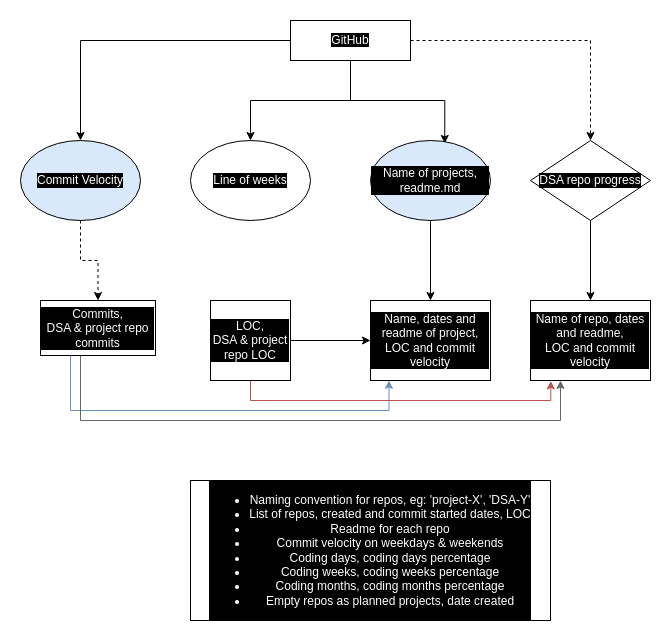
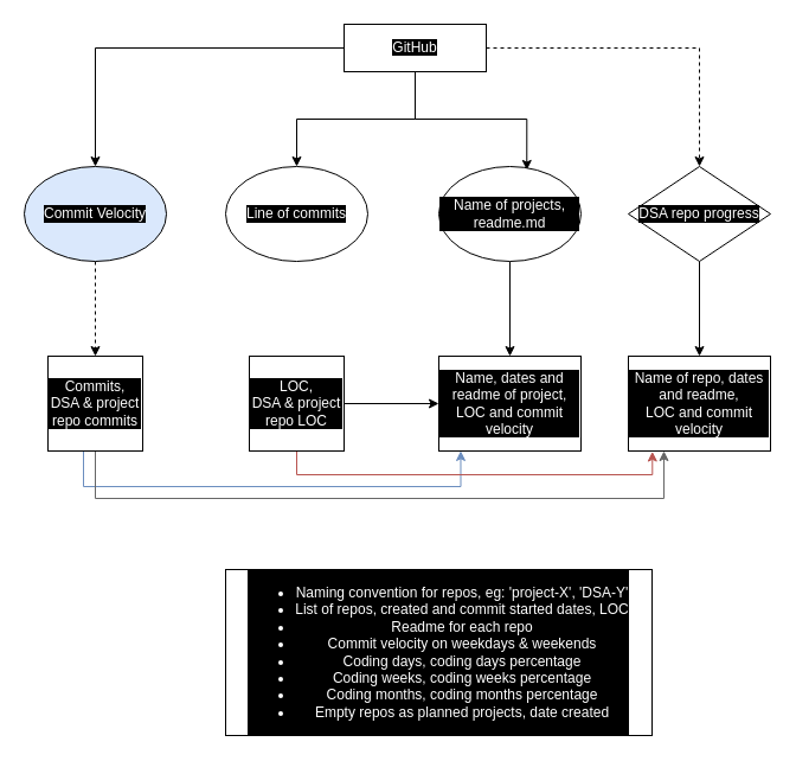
  <mxCell id="0" />
  <mxCell id="1" parent="0" />
  <mxCell id="2" style="edgeStyle=orthogonalEdgeStyle;rounded=0;orthogonalLoop=1;jettySize=auto;html=1;fontColor=#ffffff;" edge="1" parent="1" source="6" target="8"><mxGeometry relative="1" as="geometry" /></mxCell>
  <mxCell id="3" style="edgeStyle=orthogonalEdgeStyle;rounded=0;orthogonalLoop=1;jettySize=auto;html=1;entryX=0.5;entryY=0;entryDx=0;entryDy=0;fontColor=#ffffff;" edge="1" parent="1" source="6" target="9"><mxGeometry relative="1" as="geometry" /></mxCell>
  <mxCell id="4" style="edgeStyle=orthogonalEdgeStyle;rounded=0;orthogonalLoop=1;jettySize=auto;html=1;entryX=0.619;entryY=0.037;entryDx=0;entryDy=0;entryPerimeter=0;fontColor=#ffffff;" edge="1" parent="1" source="6" target="11"><mxGeometry relative="1" as="geometry" /></mxCell>
  <mxCell id="5" style="edgeStyle=orthogonalEdgeStyle;rounded=0;orthogonalLoop=1;jettySize=auto;html=1;entryX=0.5;entryY=0;entryDx=0;entryDy=0;fontColor=#ffffff;dashed=1;" edge="1" parent="1" source="6" target="13"><mxGeometry relative="1" as="geometry" /></mxCell>
  <mxCell id="6" value="&lt;span style=&quot;background-color: rgb(0, 0, 0);&quot;&gt;&lt;font color=&quot;#ffffff&quot;&gt;GitHub&lt;/font&gt;&lt;/span&gt;" style="rounded=0;whiteSpace=wrap;html=1;" vertex="1" parent="1"><mxGeometry x="290" y="20" width="120" height="40" as="geometry" /></mxCell>
  <mxCell id="7" style="edgeStyle=orthogonalEdgeStyle;rounded=0;orthogonalLoop=1;jettySize=auto;html=1;fontColor=#ffffff;dashed=1;" edge="1" parent="1" source="8" target="16"><mxGeometry relative="1" as="geometry" /></mxCell>
  <mxCell id="8" value="Commit Velocity" style="ellipse;whiteSpace=wrap;html=1;labelBackgroundColor=#000000;fontColor=#ffffff;fillColor=#dae8fc;" vertex="1" parent="1"><mxGeometry x="20" y="140" width="120" height="80" as="geometry" /></mxCell>
- <mxCell id="9" value="Line of weeks" style="ellipse;whiteSpace=wrap;html=1;labelBackgroundColor=#000000;fontColor=#ffffff;" vertex="1" parent="1"><mxGeometry x="190" y="140" width="120" height="80" as="geometry" /></mxCell>
+ <mxCell id="9" value="Line of commits" style="ellipse;whiteSpace=wrap;html=1;labelBackgroundColor=#000000;fontColor=#ffffff;" vertex="1" parent="1"><mxGeometry x="190" y="140" width="120" height="80" as="geometry" /></mxCell>
  <mxCell id="10" style="edgeStyle=orthogonalEdgeStyle;rounded=0;orthogonalLoop=1;jettySize=auto;html=1;fontColor=#ffffff;" edge="1" parent="1" source="11" target="20"><mxGeometry relative="1" as="geometry" /></mxCell>
- <mxCell id="11" value="Name of projects, readme.md" style="ellipse;whiteSpace=wrap;html=1;labelBackgroundColor=#000000;fontColor=#ffffff;fillColor=#dae8fc;" vertex="1" parent="1"><mxGeometry x="370" y="140" width="120" height="80" as="geometry" /></mxCell>
+ <mxCell id="11" value="Name of projects, readme.md" style="ellipse;whiteSpace=wrap;html=1;labelBackgroundColor=#000000;fontColor=#ffffff;" vertex="1" parent="1"><mxGeometry x="370" y="140" width="120" height="80" as="geometry" /></mxCell>
  <mxCell id="12" style="edgeStyle=orthogonalEdgeStyle;rounded=0;orthogonalLoop=1;jettySize=auto;html=1;entryX=0.5;entryY=0;entryDx=0;entryDy=0;fontColor=#ffffff;" edge="1" parent="1" source="13" target="21"><mxGeometry relative="1" as="geometry" /></mxCell>
  <mxCell id="13" value="DSA repo progress" style="rhombus;whiteSpace=wrap;html=1;labelBackgroundColor=#000000;fontColor=#ffffff;" vertex="1" parent="1"><mxGeometry x="530" y="140" width="120" height="80" as="geometry" /></mxCell>
  <mxCell id="14" style="edgeStyle=orthogonalEdgeStyle;rounded=0;orthogonalLoop=1;jettySize=auto;html=1;entryX=0.154;entryY=0.999;entryDx=0;entryDy=0;entryPerimeter=0;fontColor=#ffffff;fillColor=#dae8fc;strokeColor=#6c8ebf;" edge="1" parent="1" source="16" target="20"><mxGeometry relative="1" as="geometry"><Array as="points"><mxPoint x="70" y="410" /><mxPoint x="389" y="410" /></Array></mxGeometry></mxCell>
  <mxCell id="15" style="edgeStyle=orthogonalEdgeStyle;rounded=0;orthogonalLoop=1;jettySize=auto;html=1;fontColor=#ffffff;entryX=0.25;entryY=1;entryDx=0;entryDy=0;fillColor=#f5f5f5;strokeColor=#666666;" edge="1" parent="1" source="16" target="21"><mxGeometry relative="1" as="geometry"><mxPoint x="560" y="390" as="targetPoint" /><Array as="points"><mxPoint x="80" y="420" /><mxPoint x="560" y="420" /></Array></mxGeometry></mxCell>
- <mxCell id="16" value="Commits,&lt;br&gt;DSA &amp;amp; project repo commits" style="whiteSpace=wrap;html=1;aspect=fixed;labelBackgroundColor=#000000;fontColor=#ffffff;" vertex="1" parent="1"><mxGeometry x="40" y="300" width="115" height="55" as="geometry" /></mxCell>
+ <mxCell id="16" value="Commits,&lt;br&gt;DSA &amp;amp; project repo commits" style="whiteSpace=wrap;html=1;aspect=fixed;labelBackgroundColor=#000000;fontColor=#ffffff;" vertex="1" parent="1"><mxGeometry x="40" y="300" width="80" height="80" as="geometry" /></mxCell>
  <mxCell id="17" style="edgeStyle=orthogonalEdgeStyle;rounded=0;orthogonalLoop=1;jettySize=auto;html=1;entryX=0;entryY=0.5;entryDx=0;entryDy=0;fontColor=#ffffff;" edge="1" parent="1" source="19" target="20"><mxGeometry relative="1" as="geometry" /></mxCell>
  <mxCell id="18" style="edgeStyle=orthogonalEdgeStyle;rounded=0;orthogonalLoop=1;jettySize=auto;html=1;entryX=0.169;entryY=1.006;entryDx=0;entryDy=0;entryPerimeter=0;fontColor=#ffffff;fillColor=#f8cecc;strokeColor=#b85450;" edge="1" parent="1" source="19" target="21"><mxGeometry relative="1" as="geometry"><Array as="points"><mxPoint x="250" y="400" /><mxPoint x="550" y="400" /></Array></mxGeometry></mxCell>
  <mxCell id="19" value="LOC,&lt;br&gt;DSA &amp;amp; project repo LOC" style="whiteSpace=wrap;html=1;aspect=fixed;labelBackgroundColor=#000000;fontColor=#ffffff;" vertex="1" parent="1"><mxGeometry x="210" y="300" width="80" height="80" as="geometry" /></mxCell>
  <mxCell id="20" value="Name, dates and readme of project,&lt;br&gt;LOC and commit velocity" style="rounded=0;whiteSpace=wrap;html=1;labelBackgroundColor=#000000;fontColor=#ffffff;" vertex="1" parent="1"><mxGeometry x="370" y="300" width="120" height="80" as="geometry" /></mxCell>
  <mxCell id="21" value="Name of repo, dates and readme,&lt;br&gt;LOC and commit velocity" style="rounded=0;whiteSpace=wrap;html=1;labelBackgroundColor=#000000;fontColor=#ffffff;" vertex="1" parent="1"><mxGeometry x="530" y="300" width="120" height="80" as="geometry" /></mxCell>
  <mxCell id="22" value="&lt;ul&gt;&lt;li&gt;Naming convention for repos, eg: 'project-X', 'DSA-Y'&lt;/li&gt;&lt;li&gt;List of repos, created and commit started dates, LOC&lt;/li&gt;&lt;li&gt;Readme for each repo&lt;/li&gt;&lt;li&gt;Commit velocity on weekdays &amp;amp; weekends&lt;/li&gt;&lt;li&gt;Coding days, coding days percentage&lt;/li&gt;&lt;li&gt;Coding weeks, coding weeks percentage&lt;/li&gt;&lt;li&gt;Coding months, coding months percentage&lt;/li&gt;&lt;li&gt;Empty repos as planned projects, date created&lt;/li&gt;&lt;/ul&gt;" style="rounded=0;whiteSpace=wrap;html=1;labelBackgroundColor=#000000;fontColor=#ffffff;" vertex="1" parent="1"><mxGeometry x="190" y="480" width="360" height="140" as="geometry" /></mxCell>
